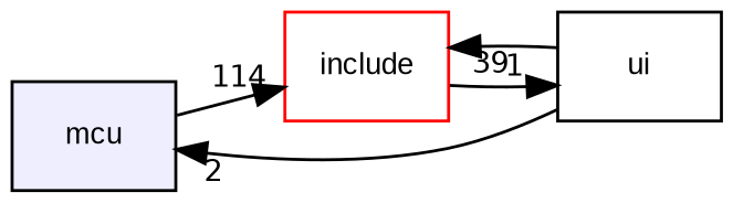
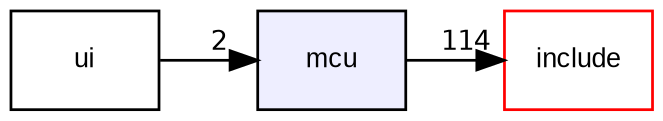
  digraph {
    compound=true
    fontname="Liberation Sans"
    rankdir=LR
    node [fontname="Liberation Sans" fontsize=10 shape=box style=filled]
    edge [fontname="Liberation Sans" labeldistance=1.5 labelfontname=Helvetica labelfontsize=10]
    n1 [fillcolor="#eeeeff" label=mcu pencolor=black]
    n2 [color=red fillcolor=white label=include]
    n3 [label=ui style=""]
    n1 -> n2 [headlabel=114]
-   n2 -> n3 [headlabel=1]
    n3 -> n1 [headlabel=2]
-   n3 -> n2 [headlabel=39]
  }
